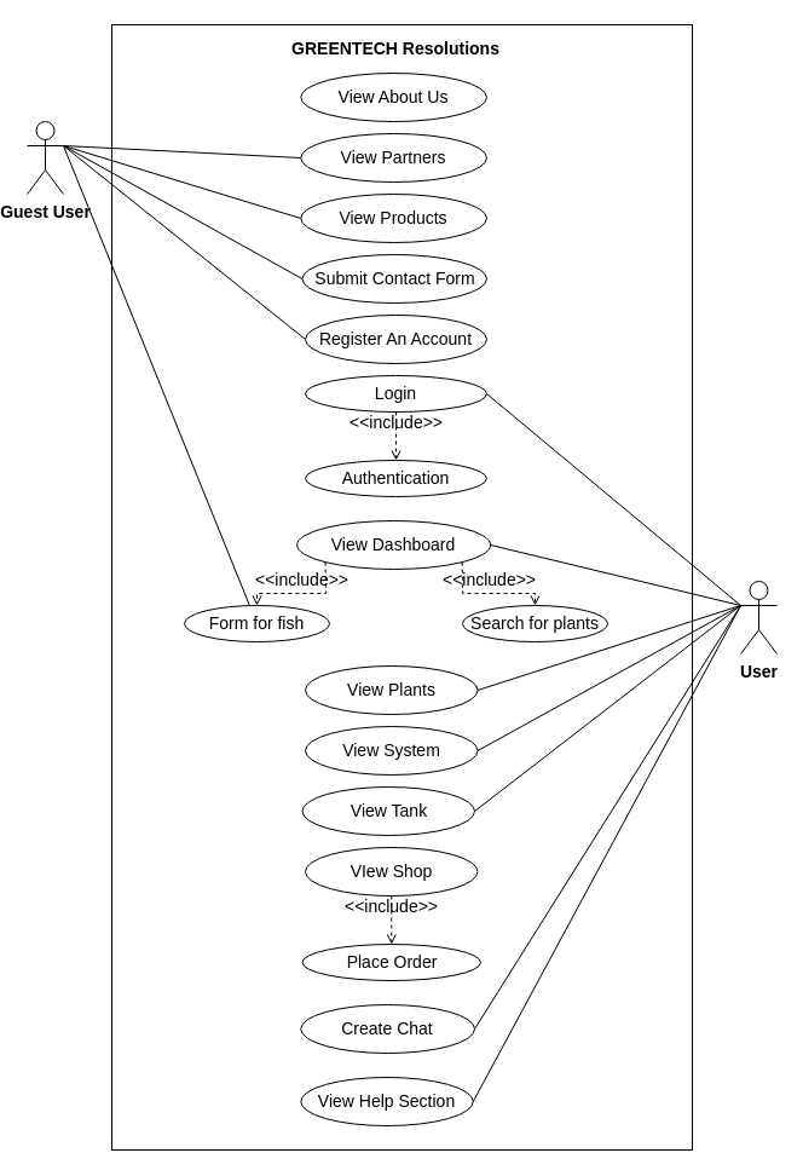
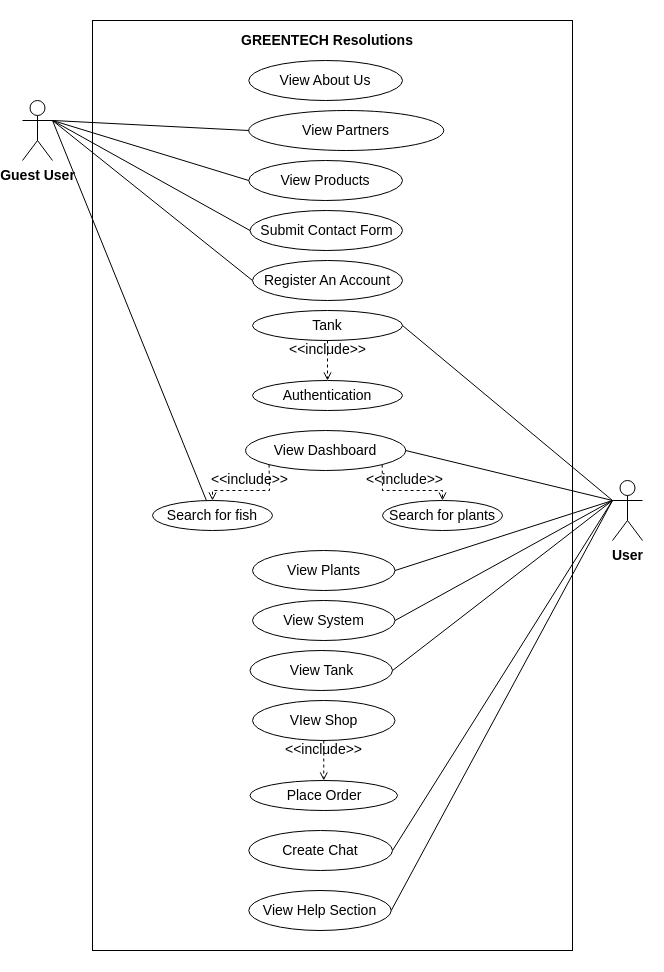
  <mxCell id="0" />
  <mxCell id="1" parent="0" />
  <mxCell id="2" value="" style="rounded=0;whiteSpace=wrap;html=1;" vertex="1" parent="1"><mxGeometry x="90" y="20" width="480" height="930" as="geometry" /></mxCell>
  <mxCell id="3" value="&lt;b&gt;&lt;font style=&quot;font-size: 14px;&quot;&gt;GREENTECH Resolutions&lt;/font&gt;&lt;/b&gt;" style="text;html=1;strokeColor=none;fillColor=none;align=center;verticalAlign=middle;whiteSpace=wrap;rounded=0;" vertex="1" parent="1"><mxGeometry x="190" y="30" width="270" height="20" as="geometry" /></mxCell>
  <mxCell id="4" value="&lt;b&gt;Guest User&lt;/b&gt;" style="shape=umlActor;verticalLabelPosition=bottom;verticalAlign=top;html=1;outlineConnect=0;fontSize=14;" vertex="1" parent="1"><mxGeometry x="20" y="100" width="30" height="60" as="geometry" /></mxCell>
  <mxCell id="5" value="View About Us" style="ellipse;whiteSpace=wrap;html=1;fontSize=14;" vertex="1" parent="1"><mxGeometry x="246.25" y="60" width="153.75" height="40" as="geometry" /></mxCell>
  <mxCell id="6" value="" style="endArrow=none;html=1;rounded=0;fontSize=14;exitX=1;exitY=0.333;exitDx=0;exitDy=0;exitPerimeter=0;" edge="1" parent="1" source="4" target="22"><mxGeometry width="50" height="50" relative="1" as="geometry"><mxPoint x="150" y="120" as="sourcePoint" /><mxPoint x="200" y="70" as="targetPoint" /></mxGeometry></mxCell>
- <mxCell id="7" value="View Partners" style="ellipse;whiteSpace=wrap;html=1;fontSize=14;" vertex="1" parent="1"><mxGeometry x="246.25" y="110" width="153.75" height="40" as="geometry" /></mxCell>
+ <mxCell id="7" value="View Partners" style="ellipse;whiteSpace=wrap;html=1;fontSize=14;" vertex="1" parent="1"><mxGeometry x="246.25" y="110" width="195" height="40" as="geometry" /></mxCell>
  <mxCell id="8" value="" style="endArrow=none;html=1;rounded=0;fontSize=14;entryX=0;entryY=0.5;entryDx=0;entryDy=0;exitX=1;exitY=0.333;exitDx=0;exitDy=0;exitPerimeter=0;" edge="1" parent="1" source="4" target="7"><mxGeometry width="50" height="50" relative="1" as="geometry"><mxPoint x="150" y="160" as="sourcePoint" /><mxPoint x="200" y="110" as="targetPoint" /></mxGeometry></mxCell>
  <mxCell id="9" value="View Products" style="ellipse;whiteSpace=wrap;html=1;fontSize=14;" vertex="1" parent="1"><mxGeometry x="246.25" y="160" width="153.75" height="40" as="geometry" /></mxCell>
  <mxCell id="10" value="" style="endArrow=none;html=1;rounded=0;fontSize=14;entryX=0;entryY=0.5;entryDx=0;entryDy=0;exitX=1;exitY=0.333;exitDx=0;exitDy=0;exitPerimeter=0;" edge="1" parent="1" source="4" target="9"><mxGeometry width="50" height="50" relative="1" as="geometry"><mxPoint x="160" y="220" as="sourcePoint" /><mxPoint x="210" y="170" as="targetPoint" /></mxGeometry></mxCell>
  <mxCell id="11" value="Submit Contact Form" style="ellipse;whiteSpace=wrap;html=1;fontSize=14;" vertex="1" parent="1"><mxGeometry x="247.5" y="210" width="152.5" height="40" as="geometry" /></mxCell>
  <mxCell id="12" value="" style="endArrow=none;html=1;rounded=0;fontSize=14;entryX=0;entryY=0.5;entryDx=0;entryDy=0;exitX=1;exitY=0.333;exitDx=0;exitDy=0;exitPerimeter=0;" edge="1" parent="1" source="4" target="11"><mxGeometry width="50" height="50" relative="1" as="geometry"><mxPoint x="130" y="230" as="sourcePoint" /><mxPoint x="180" y="180" as="targetPoint" /></mxGeometry></mxCell>
  <mxCell id="13" value="Register An Account" style="ellipse;whiteSpace=wrap;html=1;fontSize=14;" vertex="1" parent="1"><mxGeometry x="250" y="260" width="150" height="40" as="geometry" /></mxCell>
  <mxCell id="14" value="" style="endArrow=none;html=1;rounded=0;fontSize=14;entryX=0;entryY=0.5;entryDx=0;entryDy=0;exitX=1;exitY=0.333;exitDx=0;exitDy=0;exitPerimeter=0;" edge="1" parent="1" source="4" target="13"><mxGeometry width="50" height="50" relative="1" as="geometry"><mxPoint x="110" y="280" as="sourcePoint" /><mxPoint x="160" y="230" as="targetPoint" /></mxGeometry></mxCell>
- <mxCell id="15" value="Login" style="ellipse;whiteSpace=wrap;html=1;fontSize=14;" vertex="1" parent="1"><mxGeometry x="250" y="310" width="150" height="30" as="geometry" /></mxCell>
+ <mxCell id="15" value="Tank" style="ellipse;whiteSpace=wrap;html=1;fontSize=14;" vertex="1" parent="1"><mxGeometry x="250" y="310" width="150" height="30" as="geometry" /></mxCell>
  <mxCell id="16" value="Authentication" style="ellipse;whiteSpace=wrap;html=1;fontSize=14;" vertex="1" parent="1"><mxGeometry x="250" y="380" width="150" height="30" as="geometry" /></mxCell>
  <mxCell id="17" value="&lt;b&gt;User&lt;/b&gt;" style="shape=umlActor;verticalLabelPosition=bottom;verticalAlign=top;html=1;outlineConnect=0;fontSize=14;" vertex="1" parent="1"><mxGeometry x="610" y="480" width="30" height="60" as="geometry" /></mxCell>
  <mxCell id="18" value="" style="endArrow=none;html=1;rounded=0;fontSize=14;entryX=0;entryY=0.333;entryDx=0;entryDy=0;entryPerimeter=0;exitX=1;exitY=0.5;exitDx=0;exitDy=0;" edge="1" parent="1" source="15" target="17"><mxGeometry width="50" height="50" relative="1" as="geometry"><mxPoint x="420" y="370" as="sourcePoint" /><mxPoint x="470" y="320" as="targetPoint" /></mxGeometry></mxCell>
  <mxCell id="19" value="&amp;lt;&amp;lt;include&amp;gt;&amp;gt;" style="html=1;verticalAlign=bottom;labelBackgroundColor=none;endArrow=open;endFill=0;dashed=1;rounded=0;fontSize=14;exitX=0.5;exitY=1;exitDx=0;exitDy=0;entryX=0.5;entryY=0;entryDx=0;entryDy=0;" edge="1" parent="1" source="15" target="16"><mxGeometry width="160" relative="1" as="geometry"><mxPoint x="180" y="390" as="sourcePoint" /><mxPoint x="340" y="390" as="targetPoint" /></mxGeometry></mxCell>
  <mxCell id="20" value="View Dashboard" style="ellipse;whiteSpace=wrap;html=1;fontSize=14;" vertex="1" parent="1"><mxGeometry x="243.12" y="430" width="160" height="40" as="geometry" /></mxCell>
  <mxCell id="21" value="" style="endArrow=none;html=1;rounded=0;fontSize=14;entryX=0;entryY=0.333;entryDx=0;entryDy=0;entryPerimeter=0;exitX=1;exitY=0.5;exitDx=0;exitDy=0;" edge="1" parent="1" source="20" target="17"><mxGeometry width="50" height="50" relative="1" as="geometry"><mxPoint x="490" y="470" as="sourcePoint" /><mxPoint x="540" y="420" as="targetPoint" /></mxGeometry></mxCell>
- <mxCell id="22" value="Form for fish" style="ellipse;whiteSpace=wrap;html=1;fontSize=14;" vertex="1" parent="1"><mxGeometry x="150" y="500" width="120" height="30" as="geometry" /></mxCell>
+ <mxCell id="22" value="Search for fish" style="ellipse;whiteSpace=wrap;html=1;fontSize=14;" vertex="1" parent="1"><mxGeometry x="150" y="500" width="120" height="30" as="geometry" /></mxCell>
  <mxCell id="23" value="Search for plants" style="ellipse;whiteSpace=wrap;html=1;fontSize=14;" vertex="1" parent="1"><mxGeometry x="380" y="500" width="120" height="30" as="geometry" /></mxCell>
  <mxCell id="24" value="&amp;lt;&amp;lt;include&amp;gt;&amp;gt;" style="html=1;verticalAlign=bottom;labelBackgroundColor=none;endArrow=open;endFill=0;dashed=1;rounded=0;fontSize=14;exitX=0;exitY=1;exitDx=0;exitDy=0;entryX=0.5;entryY=0;entryDx=0;entryDy=0;" edge="1" parent="1" source="20" target="22"><mxGeometry width="160" relative="1" as="geometry"><mxPoint x="80" y="450" as="sourcePoint" /><mxPoint x="240" y="450" as="targetPoint" /><Array as="points"><mxPoint x="267" y="490" /><mxPoint x="210" y="490" /></Array></mxGeometry></mxCell>
  <mxCell id="25" value="&amp;lt;&amp;lt;include&amp;gt;&amp;gt;" style="html=1;verticalAlign=bottom;labelBackgroundColor=none;endArrow=open;endFill=0;dashed=1;rounded=0;fontSize=14;exitX=1;exitY=1;exitDx=0;exitDy=0;entryX=0.5;entryY=0;entryDx=0;entryDy=0;" edge="1" parent="1" source="20" target="23"><mxGeometry width="160" relative="1" as="geometry"><mxPoint x="310" y="530" as="sourcePoint" /><mxPoint x="470" y="530" as="targetPoint" /><Array as="points"><mxPoint x="380" y="490" /><mxPoint x="440" y="490" /></Array></mxGeometry></mxCell>
  <mxCell id="26" value="View Plants" style="ellipse;whiteSpace=wrap;html=1;fontSize=14;" vertex="1" parent="1"><mxGeometry x="250" y="550" width="142.5" height="40" as="geometry" /></mxCell>
  <mxCell id="27" value="" style="endArrow=none;html=1;rounded=0;fontSize=14;entryX=0;entryY=0.333;entryDx=0;entryDy=0;entryPerimeter=0;exitX=1;exitY=0.5;exitDx=0;exitDy=0;" edge="1" parent="1" source="26" target="17"><mxGeometry width="50" height="50" relative="1" as="geometry"><mxPoint x="530" y="570" as="sourcePoint" /><mxPoint x="580" y="520" as="targetPoint" /></mxGeometry></mxCell>
  <mxCell id="28" value="View System" style="ellipse;whiteSpace=wrap;html=1;fontSize=14;" vertex="1" parent="1"><mxGeometry x="250" y="600" width="142.5" height="40" as="geometry" /></mxCell>
  <mxCell id="29" value="" style="endArrow=none;html=1;rounded=0;fontSize=14;entryX=0;entryY=0.333;entryDx=0;entryDy=0;entryPerimeter=0;exitX=1;exitY=0.5;exitDx=0;exitDy=0;" edge="1" parent="1" source="28" target="17"><mxGeometry width="50" height="50" relative="1" as="geometry"><mxPoint x="480" y="630" as="sourcePoint" /><mxPoint x="530" y="580" as="targetPoint" /></mxGeometry></mxCell>
  <mxCell id="30" value="View Tank" style="ellipse;whiteSpace=wrap;html=1;fontSize=14;" vertex="1" parent="1"><mxGeometry x="247.5" y="650" width="142.5" height="40" as="geometry" /></mxCell>
  <mxCell id="31" value="" style="endArrow=none;html=1;rounded=0;fontSize=14;entryX=0;entryY=0.333;entryDx=0;entryDy=0;entryPerimeter=0;exitX=1;exitY=0.5;exitDx=0;exitDy=0;" edge="1" parent="1" source="30" target="17"><mxGeometry width="50" height="50" relative="1" as="geometry"><mxPoint x="440" y="690" as="sourcePoint" /><mxPoint x="490" y="640" as="targetPoint" /></mxGeometry></mxCell>
  <mxCell id="32" value="VIew Shop" style="ellipse;whiteSpace=wrap;html=1;fontSize=14;" vertex="1" parent="1"><mxGeometry x="250" y="700" width="142.5" height="40" as="geometry" /></mxCell>
  <mxCell id="33" value="Place Order" style="ellipse;whiteSpace=wrap;html=1;fontSize=14;" vertex="1" parent="1"><mxGeometry x="247.5" y="780" width="147.5" height="30" as="geometry" /></mxCell>
  <mxCell id="34" value="&amp;lt;&amp;lt;include&amp;gt;&amp;gt;" style="html=1;verticalAlign=bottom;labelBackgroundColor=none;endArrow=open;endFill=0;dashed=1;rounded=0;fontSize=14;exitX=0.5;exitY=1;exitDx=0;exitDy=0;entryX=0.5;entryY=0;entryDx=0;entryDy=0;" edge="1" parent="1" source="32" target="33"><mxGeometry width="160" relative="1" as="geometry"><mxPoint x="80" y="750" as="sourcePoint" /><mxPoint x="240" y="750" as="targetPoint" /></mxGeometry></mxCell>
  <mxCell id="35" value="Create Chat" style="ellipse;whiteSpace=wrap;html=1;fontSize=14;" vertex="1" parent="1"><mxGeometry x="246.25" y="830" width="143.75" height="40" as="geometry" /></mxCell>
  <mxCell id="36" value="" style="endArrow=none;html=1;rounded=0;fontSize=14;entryX=0;entryY=0.333;entryDx=0;entryDy=0;entryPerimeter=0;exitX=1;exitY=0.5;exitDx=0;exitDy=0;" edge="1" parent="1" source="35" target="17"><mxGeometry width="50" height="50" relative="1" as="geometry"><mxPoint x="500" y="760" as="sourcePoint" /><mxPoint x="550" y="710" as="targetPoint" /></mxGeometry></mxCell>
  <mxCell id="37" value="View Help Section" style="ellipse;whiteSpace=wrap;html=1;fontSize=14;" vertex="1" parent="1"><mxGeometry x="246.25" y="890" width="142.5" height="40" as="geometry" /></mxCell>
  <mxCell id="38" value="" style="endArrow=none;html=1;rounded=0;fontSize=14;entryX=0;entryY=0.333;entryDx=0;entryDy=0;entryPerimeter=0;exitX=1;exitY=0.5;exitDx=0;exitDy=0;" edge="1" parent="1" source="37" target="17"><mxGeometry width="50" height="50" relative="1" as="geometry"><mxPoint x="470" y="820" as="sourcePoint" /><mxPoint x="520" y="770" as="targetPoint" /></mxGeometry></mxCell>
